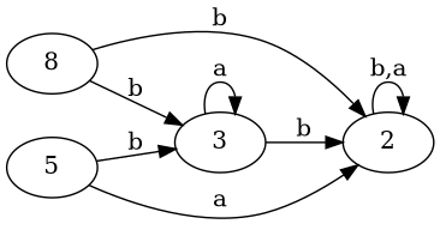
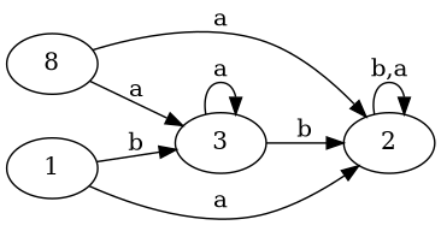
  digraph {
    d2tdocpreamble="\usetikzlibrary{automata}"
    d2tfigpreamble="\tikzstyle{every state}= [ draw=blue!50,very thick,fill=blue!20]  \tikzstyle{auto}= [fill=white]"
    rankdir=LR
    ranksep=0.5
    node [style=state]
    edge [lblstyle=auto topath="bend right"]
    n1 [label=8]
    n2 [label=2 style="state, initial"]
    n3 [label=3]
-   n4 [label=5 style="state, accepting"]
-   n1 -> n2 [label=b]
-   n1 -> n3 [label=b]
+   n4 [label=1 style="state, accepting"]
+   n1 -> n2 [label=a]
+   n1 -> n3 [label=a]
    n2 -> n2 [label="b,a" topath="loop above"]
    n3 -> n2 [label=b]
    n3 -> n3 [label=a topath="loop above"]
    n4 -> n2 [label=a]
    n4 -> n3 [label=b]
  }
